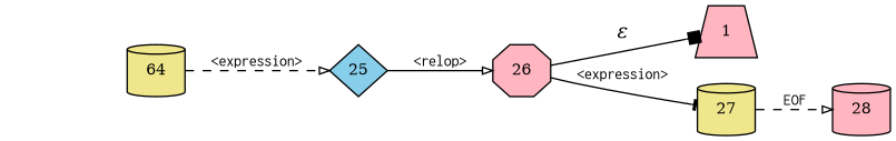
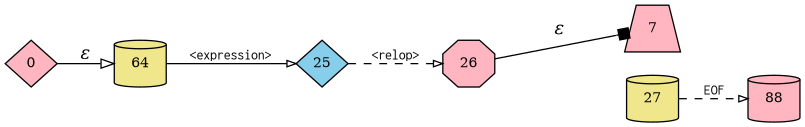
  digraph {
    rankdir=LR
    node [fillcolor=lightpink fixedsize=true fontsize=11 shape=cylinder style=filled peripheries=1]
    edge [arrowhead=onormal fontname=Courier style=solid arrowsize=.7 fontsize=11]
-   n1 [label=1 shape=trapezium width=.6 peripheries=""]
+   n1 [label=7 shape=trapezium width=.6 peripheries=""]
+   n2 [label=0 shape=diamond width=.55]
    n3 [fillcolor=khaki label=64 width=.55]
    n4 [fillcolor=skyblue label=25 shape=diamond width=.55]
    n5 [label=26 shape=octagon width=.55]
    n6 [fillcolor=khaki label=27 width=.55]
-   n7 [label=28 width=.55]
-   n3 -> n4 [label="<expression>" style=dashed]
-   n4 -> n5 [label="<relop>"]
+   n7 [label=88 width=.55]
+   n2 -> n3 [fontname="Times-Italic" label="&epsilon;" arrowsize="" fontsize=""]
+   n3 -> n4 [label="<expression>"]
+   n4 -> n5 [label="<relop>" style=dashed]
    n5 -> n1 [arrowhead=box fontname="Times-Italic" label="&epsilon;" arrowsize="" fontsize=""]
-   n5 -> n6 [arrowhead=tee label="<expression>"]
    n6 -> n7 [label=EOF style=dashed]
  }
